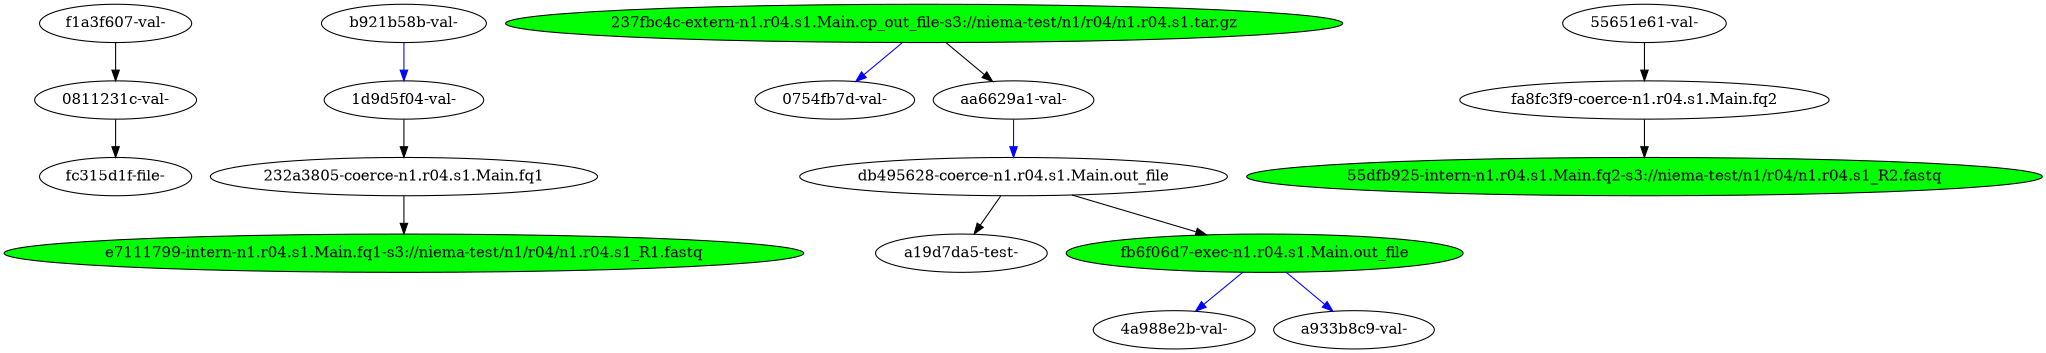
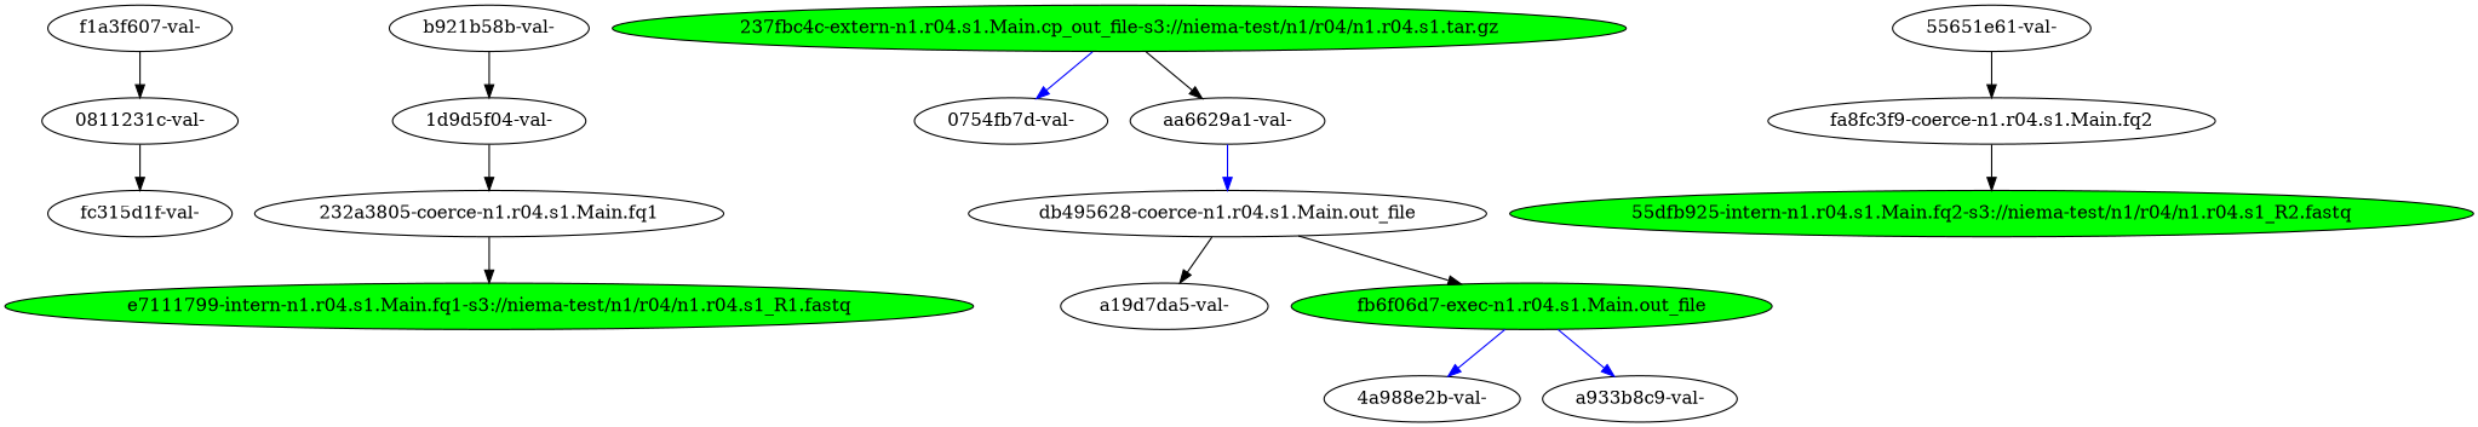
  strict digraph {
    edge [dynamic=false]
    "0811231c-val-"
-   "fc315d1f-val-" [label="fc315d1f-file-"]
+   "fc315d1f-val-"
    "1d9d5f04-val-"
    "232a3805-coerce-n1.r04.s1.Main.fq1"
    "e7111799-intern-n1.r04.s1.Main.fq1-s3://niema-test/n1/r04/n1.r04.s1_R1.fastq" [fillcolor=green style=filled]
    "237fbc4c-extern-n1.r04.s1.Main.cp_out_file-s3://niema-test/n1/r04/n1.r04.s1.tar.gz" [fillcolor=green style=filled]
    "0754fb7d-val-"
    "aa6629a1-val-"
    "db495628-coerce-n1.r04.s1.Main.out_file"
    "55651e61-val-"
    "fa8fc3f9-coerce-n1.r04.s1.Main.fq2"
    "55dfb925-intern-n1.r04.s1.Main.fq2-s3://niema-test/n1/r04/n1.r04.s1_R2.fastq" [fillcolor=green style=filled]
    "f1a3f607-val-"
-   "a19d7da5-val-" [label="a19d7da5-test-"]
+   "a19d7da5-val-"
    "fb6f06d7-exec-n1.r04.s1.Main.out_file" [fillcolor=green style=filled]
    "b921b58b-val-"
    "4a988e2b-val-"
    "a933b8c9-val-"
    "0811231c-val-" -> "fc315d1f-val-"
    "1d9d5f04-val-" -> "232a3805-coerce-n1.r04.s1.Main.fq1"
    "232a3805-coerce-n1.r04.s1.Main.fq1" -> "e7111799-intern-n1.r04.s1.Main.fq1-s3://niema-test/n1/r04/n1.r04.s1_R1.fastq"
    "237fbc4c-extern-n1.r04.s1.Main.cp_out_file-s3://niema-test/n1/r04/n1.r04.s1.tar.gz" -> "0754fb7d-val-" [color=blue dynamic=true]
    "237fbc4c-extern-n1.r04.s1.Main.cp_out_file-s3://niema-test/n1/r04/n1.r04.s1.tar.gz" -> "aa6629a1-val-"
    "aa6629a1-val-" -> "db495628-coerce-n1.r04.s1.Main.out_file" [color=blue]
    "db495628-coerce-n1.r04.s1.Main.out_file" -> "a19d7da5-val-"
    "db495628-coerce-n1.r04.s1.Main.out_file" -> "fb6f06d7-exec-n1.r04.s1.Main.out_file" [color=black dynamic=true]
    "55651e61-val-" -> "fa8fc3f9-coerce-n1.r04.s1.Main.fq2"
    "fa8fc3f9-coerce-n1.r04.s1.Main.fq2" -> "55dfb925-intern-n1.r04.s1.Main.fq2-s3://niema-test/n1/r04/n1.r04.s1_R2.fastq"
    "f1a3f607-val-" -> "0811231c-val-"
    "fb6f06d7-exec-n1.r04.s1.Main.out_file" -> "4a988e2b-val-" [color=blue dynamic=true]
    "fb6f06d7-exec-n1.r04.s1.Main.out_file" -> "a933b8c9-val-" [color=blue dynamic=true]
-   "b921b58b-val-" -> "1d9d5f04-val-" [color=blue]
+   "b921b58b-val-" -> "1d9d5f04-val-"
  }
